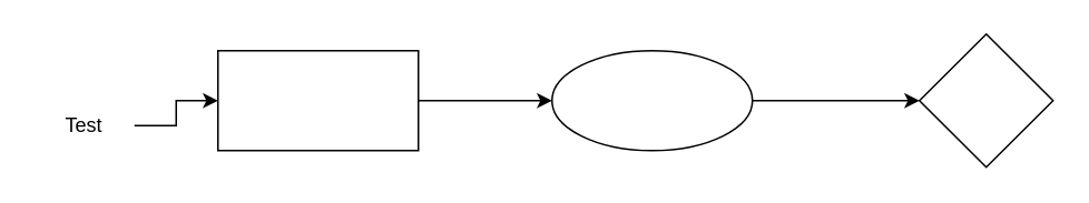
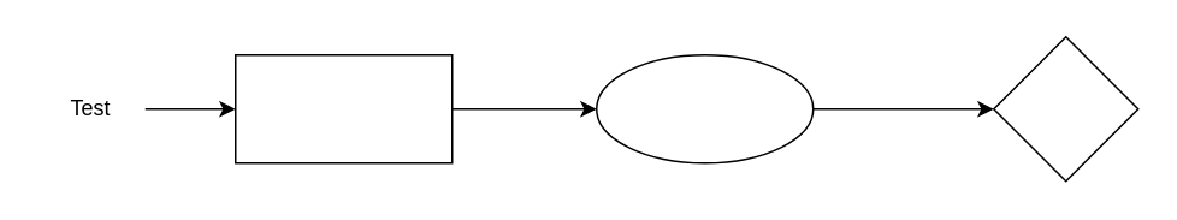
  <mxCell id="0" />
  <mxCell id="1" parent="0" />
  <mxCell id="2" value="" style="edgeStyle=orthogonalEdgeStyle;rounded=0;orthogonalLoop=1;jettySize=auto;html=1;" edge="1" parent="1" source="3" target="5"><mxGeometry relative="1" as="geometry" /></mxCell>
- <mxCell id="3" value="Test" style="text;html=1;strokeColor=none;fillColor=none;align=center;verticalAlign=middle;whiteSpace=wrap;rounded=0;" vertex="1" parent="1"><mxGeometry x="20" y="60" width="60" height="30" as="geometry" /></mxCell>
+ <mxCell id="3" value="Test" style="text;html=1;strokeColor=none;fillColor=none;align=center;verticalAlign=middle;whiteSpace=wrap;rounded=0;" vertex="1" parent="1"><mxGeometry x="20" y="45" width="60" height="30" as="geometry" /></mxCell>
  <mxCell id="4" value="" style="edgeStyle=orthogonalEdgeStyle;rounded=0;orthogonalLoop=1;jettySize=auto;html=1;" edge="1" parent="1" source="5" target="7"><mxGeometry relative="1" as="geometry" /></mxCell>
  <mxCell id="5" value="" style="whiteSpace=wrap;html=1;" vertex="1" parent="1"><mxGeometry x="130" y="30" width="120" height="60" as="geometry" /></mxCell>
  <mxCell id="6" value="" style="edgeStyle=orthogonalEdgeStyle;rounded=0;orthogonalLoop=1;jettySize=auto;html=1;" edge="1" parent="1" source="7" target="8"><mxGeometry relative="1" as="geometry" /></mxCell>
  <mxCell id="7" value="" style="ellipse;whiteSpace=wrap;html=1;" vertex="1" parent="1"><mxGeometry x="330" y="30" width="120" height="60" as="geometry" /></mxCell>
  <mxCell id="8" value="" style="rhombus;whiteSpace=wrap;html=1;" vertex="1" parent="1"><mxGeometry x="550" y="20" width="80" height="80" as="geometry" /></mxCell>
